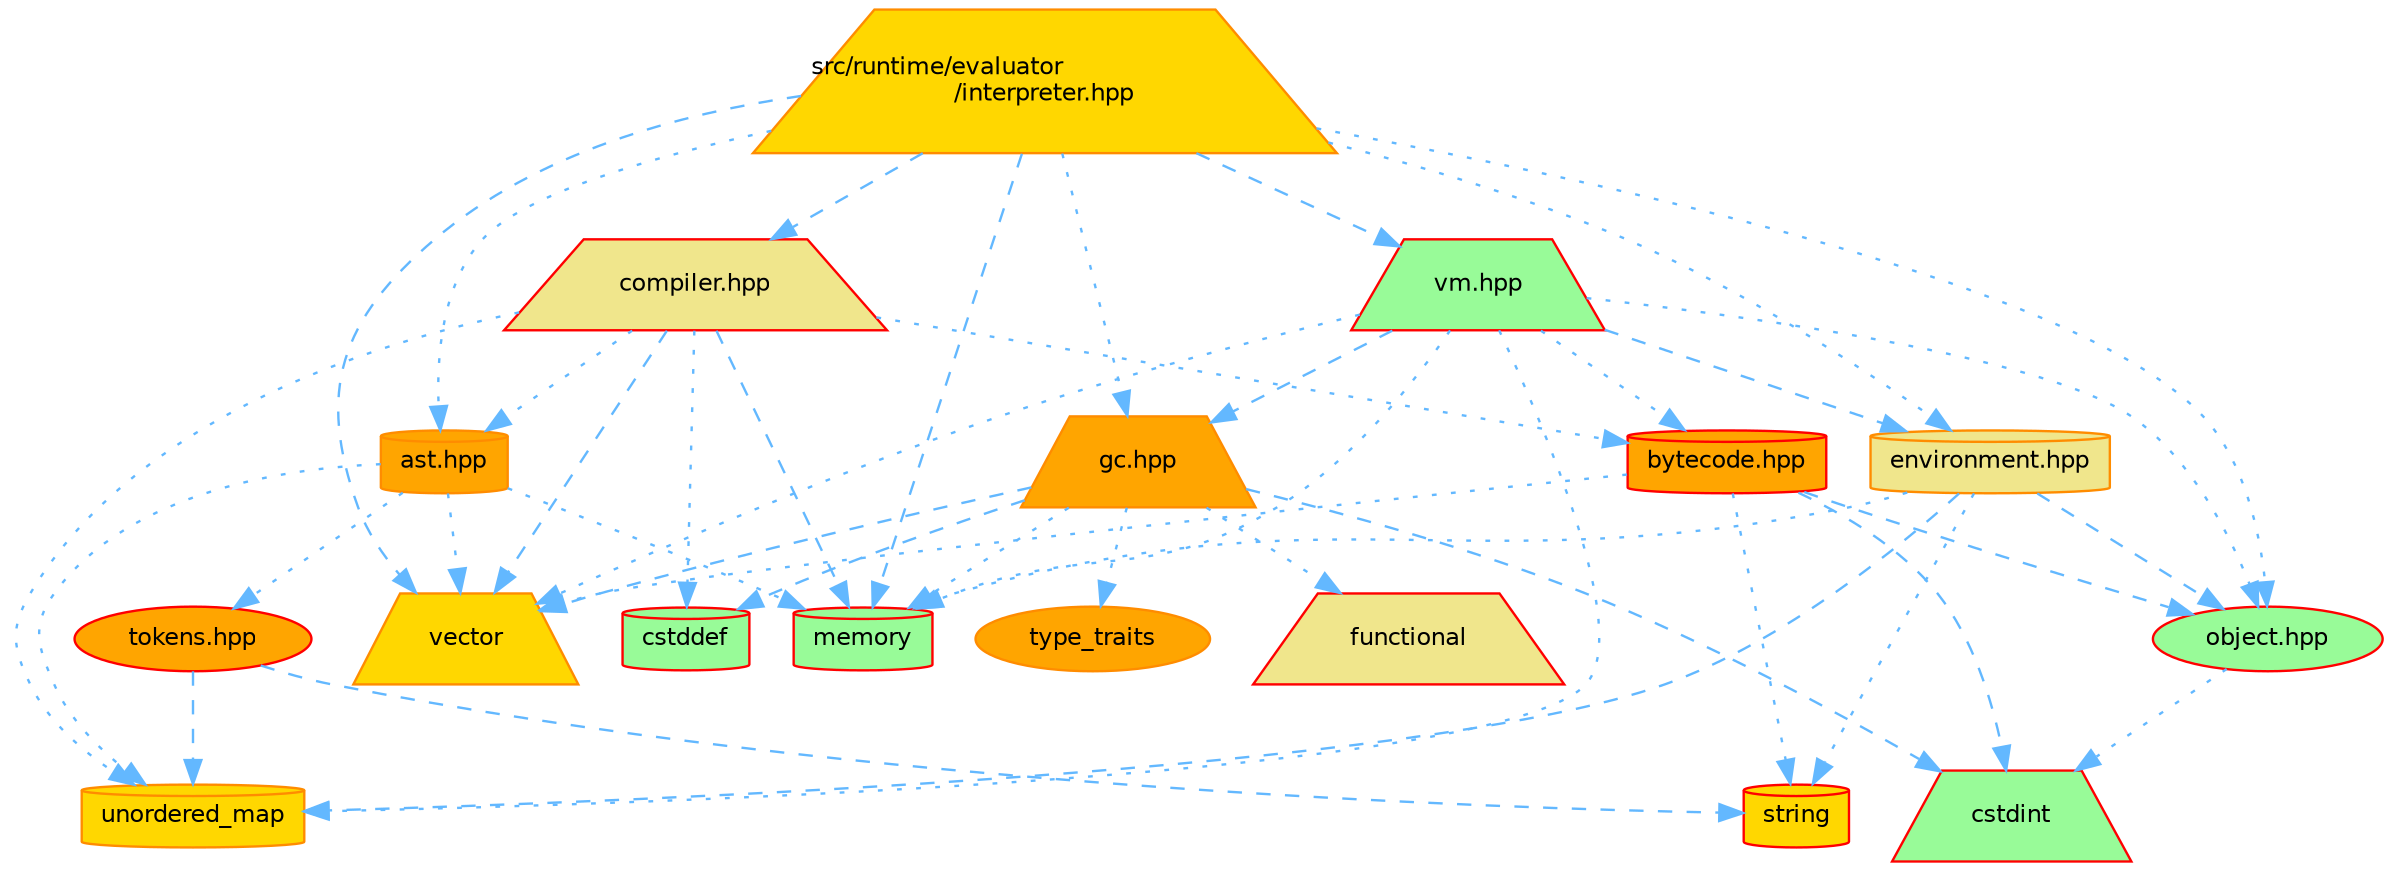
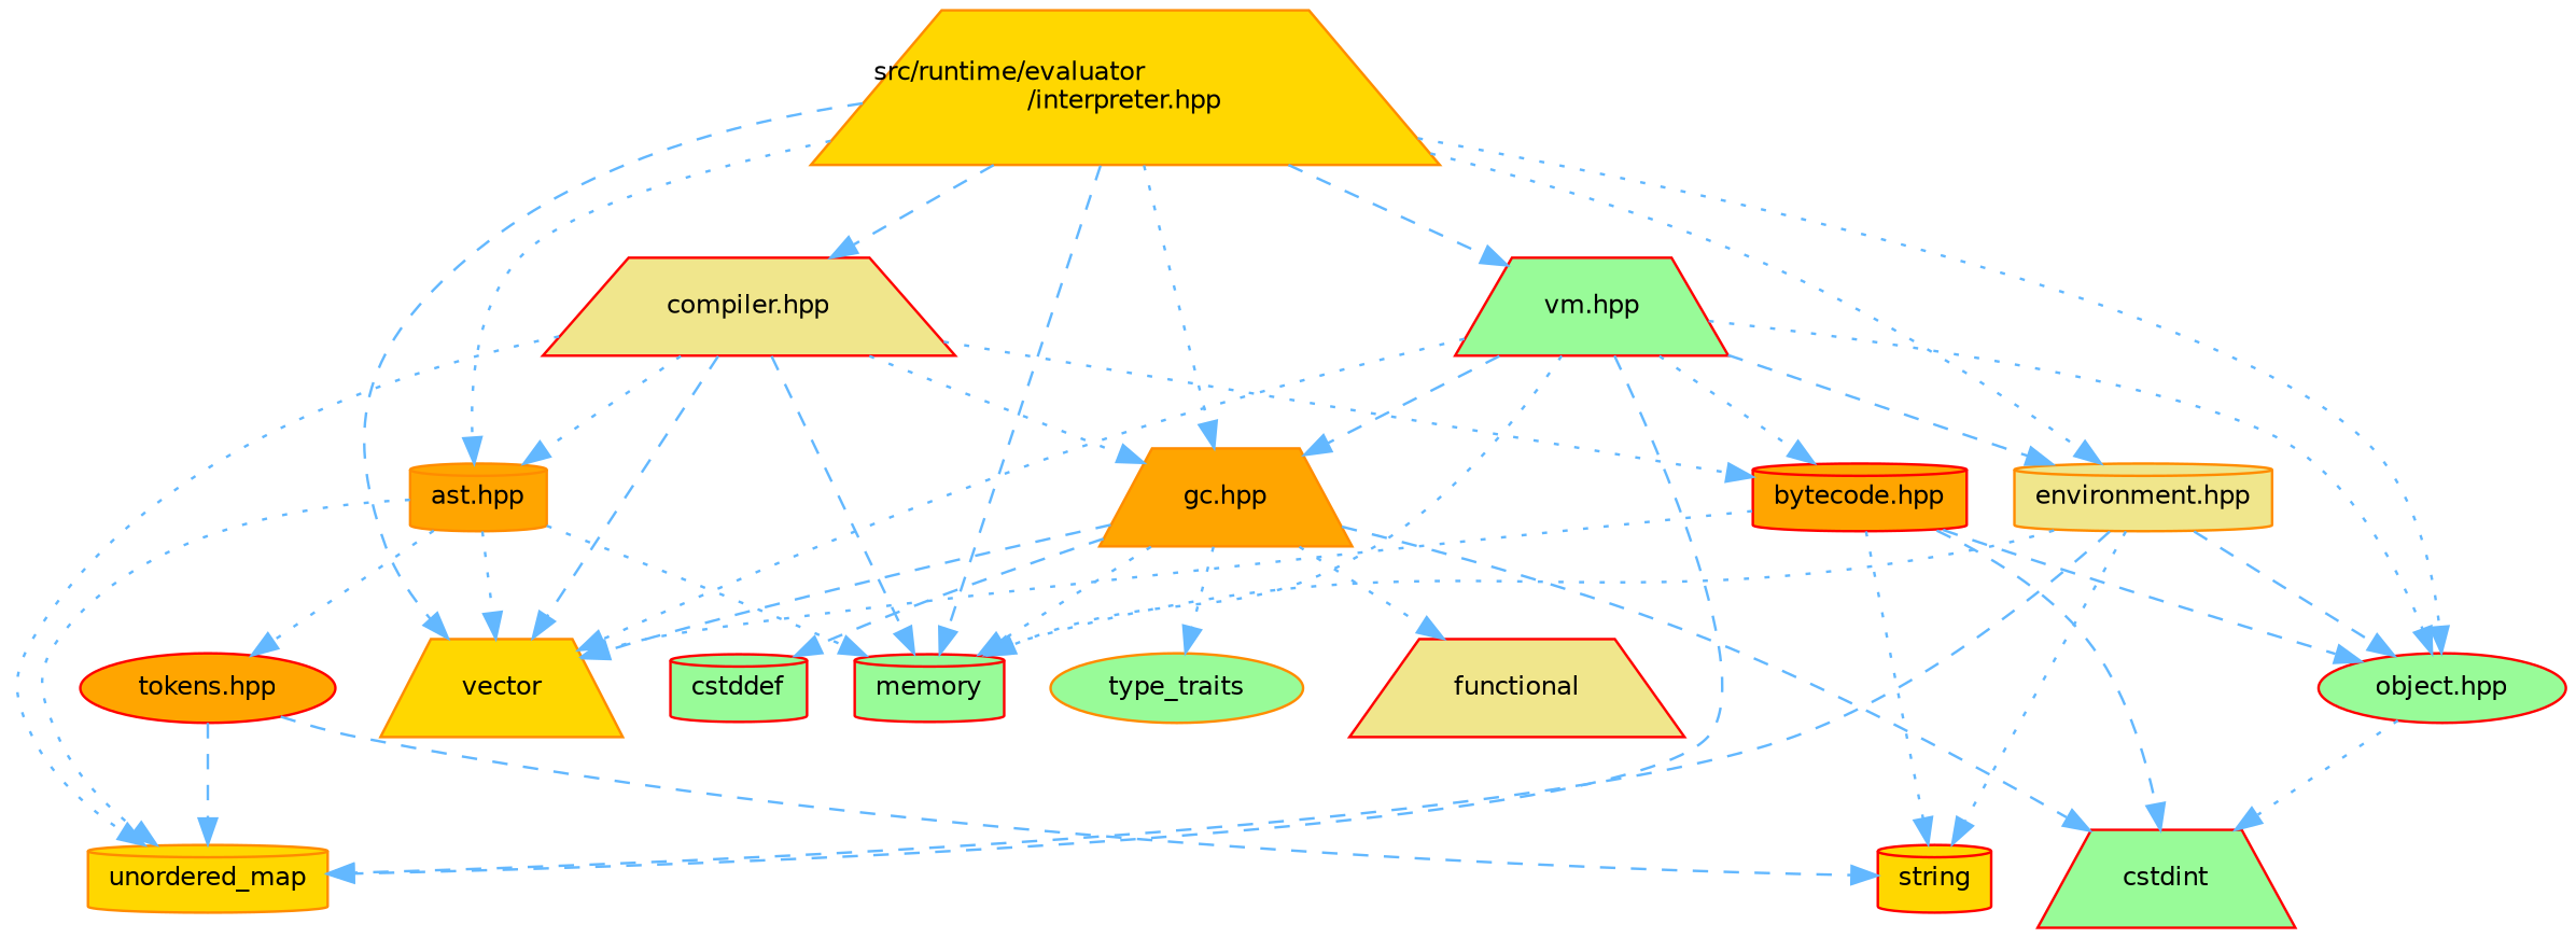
  digraph {
    node [color=red fillcolor=palegreen fontname=Helvetica fontsize=10 shape=trapezium style=filled]
    edge [color=steelblue1 fontname=Helvetica fontsize=10 labelfontname=Helvetica labelfontsize=10 style=dotted]
    n1 [color=darkorange fillcolor=gold fontcolor=black height=0.2 label="src/runtime/evaluator\l/interpreter.hpp" width=0.4]
    n2 [height=0.2 label=memory shape=cylinder width=0.4]
    n3 [color=darkorange fillcolor=gold height=0.2 label=vector width=0.4]
    n4 [color=darkorange fillcolor=orange height=0.2 label="ast.hpp" shape=cylinder width=0.4]
    n5 [fillcolor=khaki height=0.2 label="compiler.hpp" width=0.4]
    n6 [height=0.2 label="object.hpp" shape=ellipse width=0.4]
    n7 [color=darkorange fillcolor=orange height=0.2 label="gc.hpp" width=0.4]
    n8 [color=darkorange fillcolor=khaki height=0.2 label="environment.hpp" shape=cylinder width=0.4]
    n9 [height=0.2 label="vm.hpp" width=0.4]
    n10 [color=darkorange fillcolor=gold height=0.2 label=unordered_map shape=cylinder width=0.4]
    n11 [fillcolor=orange height=0.2 label="tokens.hpp" shape=ellipse width=0.4]
    n12 [fillcolor=orange height=0.2 label="bytecode.hpp" shape=cylinder width=0.4]
    n13 [height=0.2 label=cstdint width=0.4]
    n14 [height=0.2 label=cstddef shape=cylinder width=0.4]
    n15 [fillcolor=khaki height=0.2 label=functional width=0.4]
-   n16 [color=darkorange fillcolor=orange height=0.2 label=type_traits shape=ellipse width=0.4]
+   n16 [color=darkorange height=0.2 label=type_traits shape=ellipse width=0.4]
    n17 [fillcolor=gold height=0.2 label=string shape=cylinder width=0.4]
    n1 -> n2 [style=dashed]
    n1 -> n3 [style=dashed]
    n1 -> n4
    n1 -> n5 [style=dashed]
    n1 -> n6
    n1 -> n7
    n1 -> n8
    n1 -> n9 [style=dashed]
    n4 -> n2
    n4 -> n3
    n4 -> n10
    n4 -> n11
    n5 -> n2 [style=dashed]
    n5 -> n3 [style=dashed]
    n5 -> n4
-   n5 -> n14
+   n5 -> n7
    n5 -> n10
    n5 -> n12
    n6 -> n13
    n7 -> n2
    n7 -> n3 [style=dashed]
    n7 -> n13 [style=dashed]
    n7 -> n14 [style=dashed]
    n7 -> n15
    n7 -> n16
    n8 -> n2
    n8 -> n6 [style=dashed]
    n8 -> n10 [style=dashed]
    n8 -> n17
    n9 -> n2
    n9 -> n3
    n9 -> n6
    n9 -> n7 [style=dashed]
    n9 -> n8 [style=dashed]
-   n9 -> n10
+   n9 -> n10 [style=dashed]
    n9 -> n12
    n11 -> n10 [style=dashed]
    n11 -> n17 [style=dashed]
    n12 -> n3
    n12 -> n6 [style=dashed]
    n12 -> n13 [style=dashed]
    n12 -> n17
  }
